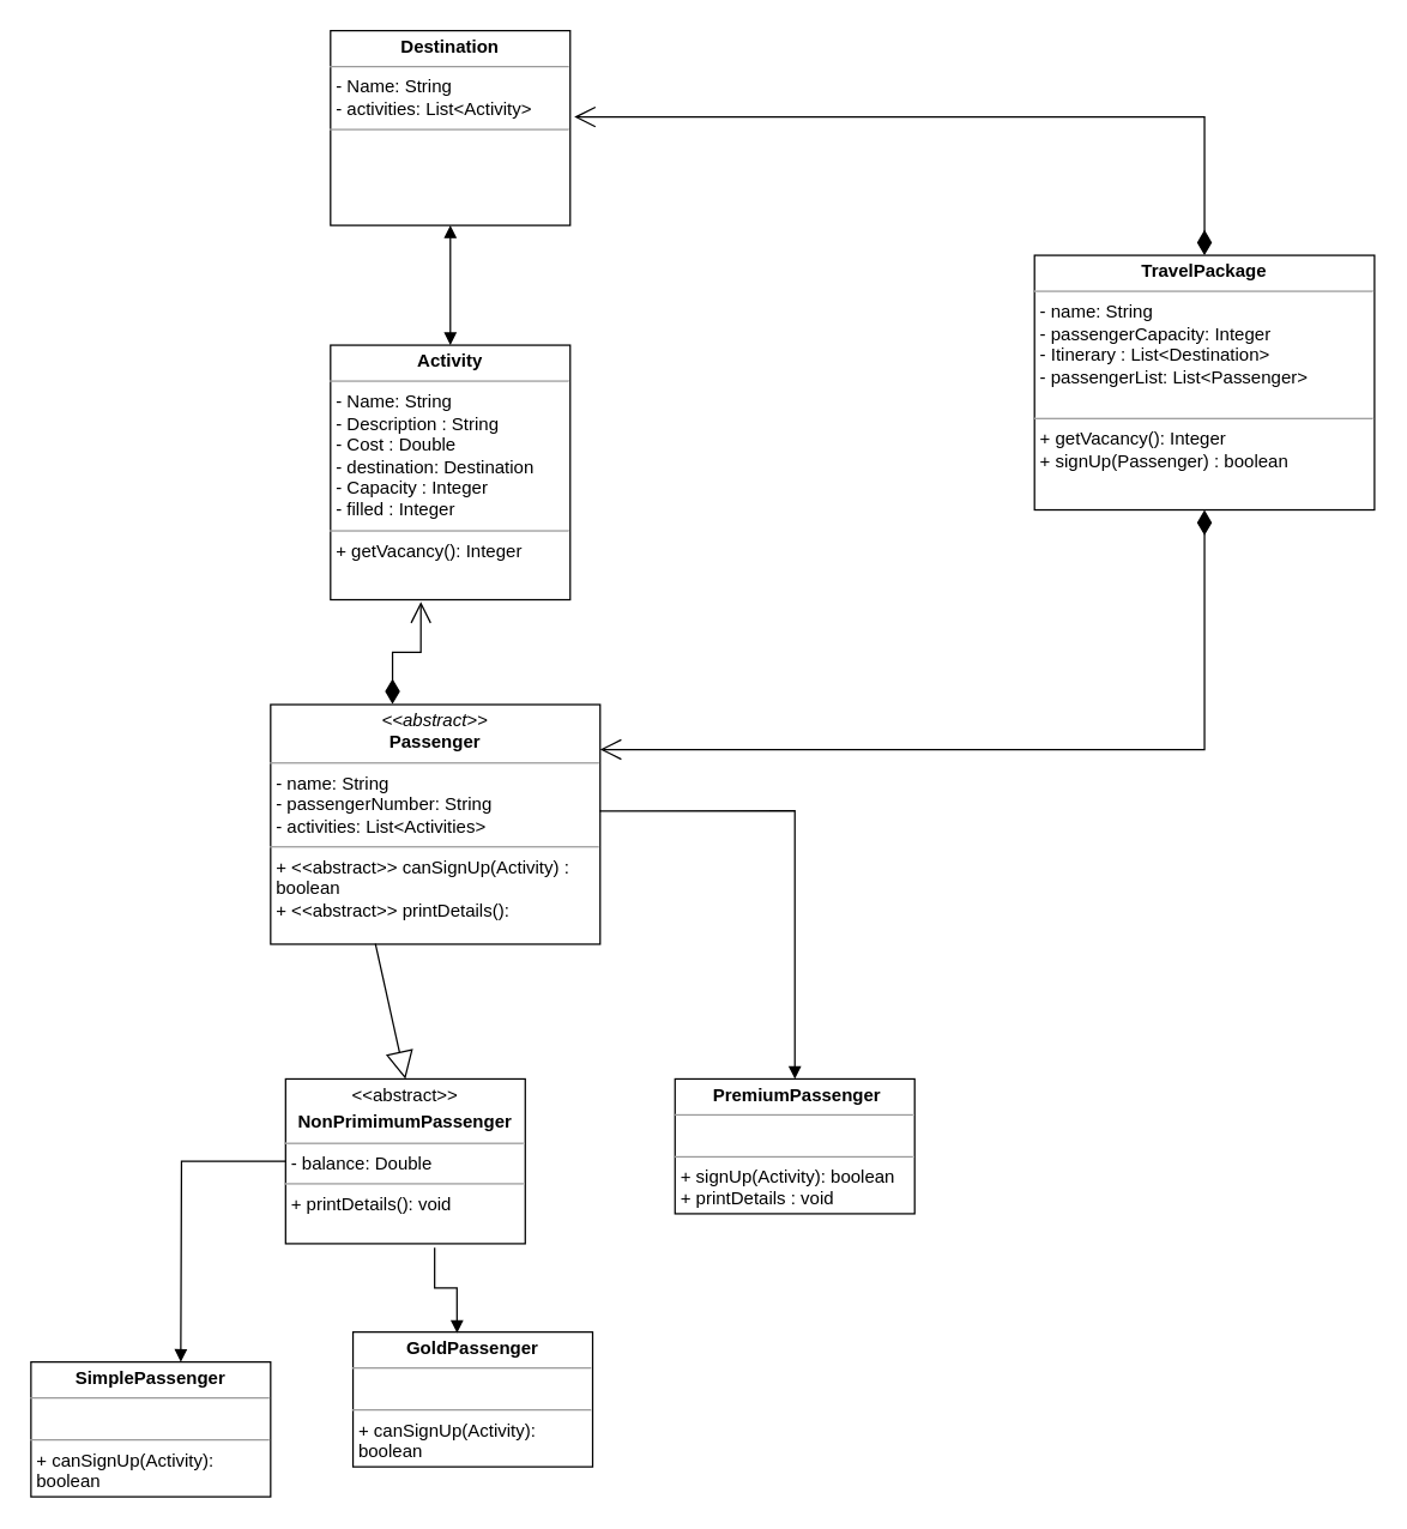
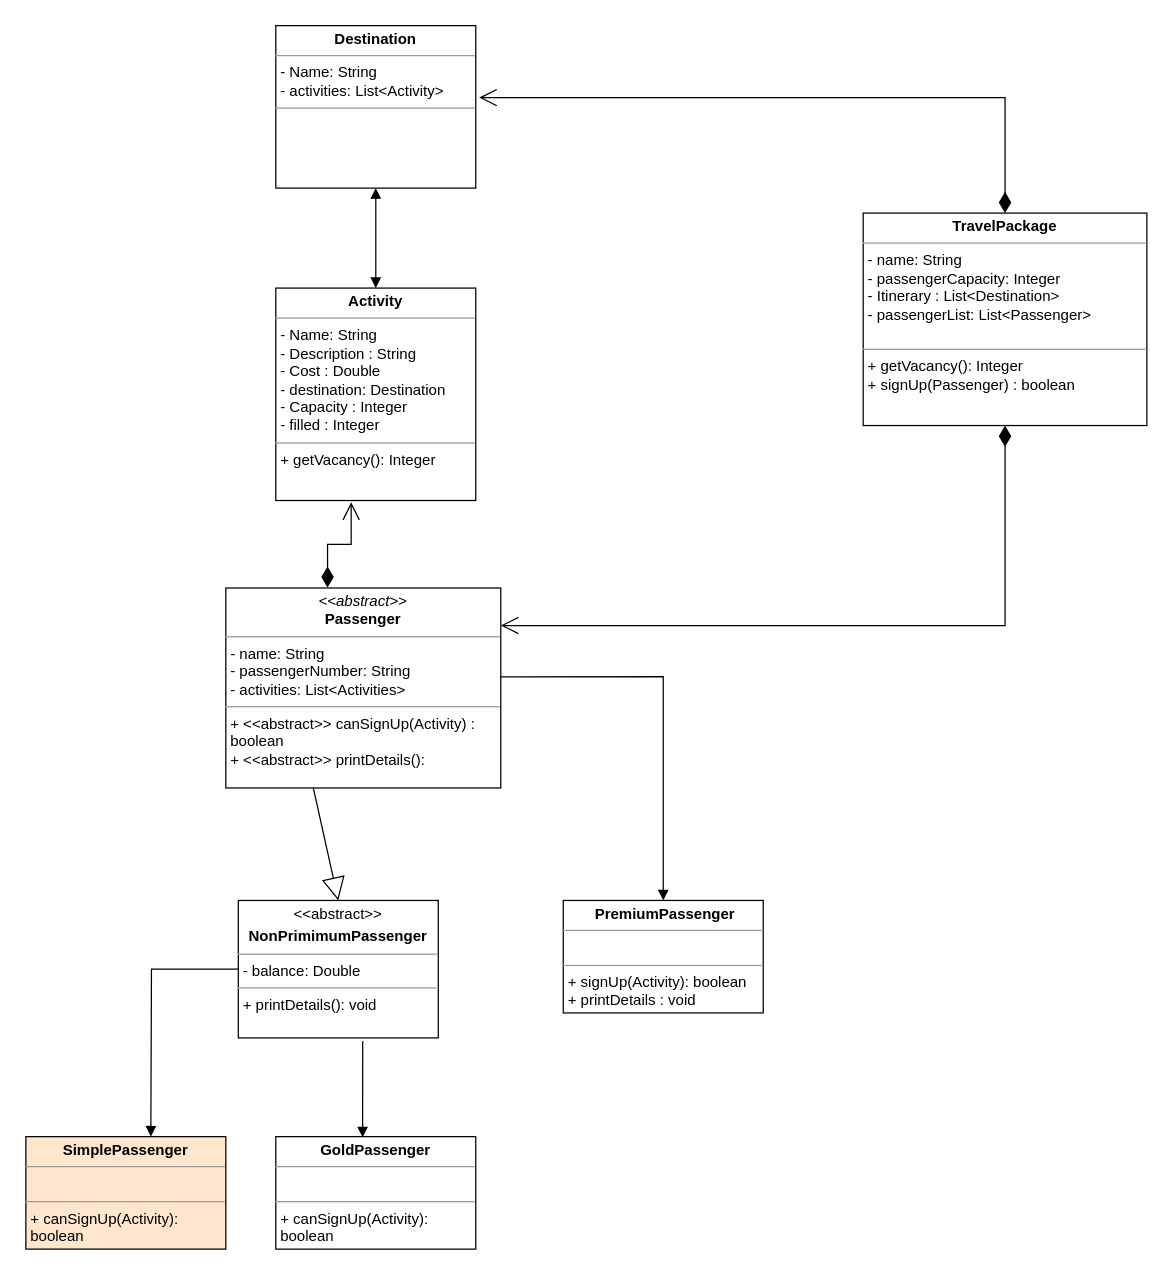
  <mxCell id="0" />
  <mxCell id="1" parent="0" />
  <mxCell id="2" value="&lt;p style=&quot;margin:0px;margin-top:4px;text-align:center;&quot;&gt;&lt;b&gt;Activity&lt;/b&gt;&lt;/p&gt;&lt;hr size=&quot;1&quot;&gt;&lt;p style=&quot;margin:0px;margin-left:4px;&quot;&gt;- Name: String&lt;/p&gt;&lt;p style=&quot;margin:0px;margin-left:4px;&quot;&gt;- Description : String&lt;/p&gt;&lt;p style=&quot;margin:0px;margin-left:4px;&quot;&gt;- Cost : Double&lt;/p&gt;&lt;p style=&quot;margin:0px;margin-left:4px;&quot;&gt;- destination: Destination&lt;/p&gt;&lt;p style=&quot;margin:0px;margin-left:4px;&quot;&gt;- Capacity : Integer&lt;/p&gt;&lt;p style=&quot;margin:0px;margin-left:4px;&quot;&gt;- filled : Integer&lt;/p&gt;&lt;hr size=&quot;1&quot;&gt;&lt;p style=&quot;margin:0px;margin-left:4px;&quot;&gt;+ getVacancy(): Integer&lt;/p&gt;" style="verticalAlign=top;align=left;overflow=fill;fontSize=12;fontFamily=Helvetica;html=1;whiteSpace=wrap;" parent="1" vertex="1"><mxGeometry x="220" y="230" width="160" height="170" as="geometry" /></mxCell>
  <mxCell id="3" value="&lt;p style=&quot;margin:0px;margin-top:4px;text-align:center;&quot;&gt;&lt;b&gt;Destination&lt;/b&gt;&lt;/p&gt;&lt;hr size=&quot;1&quot;&gt;&lt;p style=&quot;margin:0px;margin-left:4px;&quot;&gt;- Name: String&lt;/p&gt;&lt;p style=&quot;margin:0px;margin-left:4px;&quot;&gt;- activities: List&amp;lt;Activity&amp;gt;&lt;/p&gt;&lt;hr size=&quot;1&quot;&gt;&lt;p style=&quot;margin:0px;margin-left:4px;&quot;&gt;&lt;br&gt;&lt;/p&gt;" style="verticalAlign=top;align=left;overflow=fill;fontSize=12;fontFamily=Helvetica;html=1;whiteSpace=wrap;" parent="1" vertex="1"><mxGeometry x="220" y="20" width="160" height="130" as="geometry" /></mxCell>
  <mxCell id="4" value="&lt;p style=&quot;margin:0px;margin-top:4px;text-align:center;&quot;&gt;&lt;i&gt;&amp;lt;&amp;lt;abstract&amp;gt;&amp;gt;&lt;/i&gt;&lt;br&gt;&lt;b&gt;Passenger&lt;/b&gt;&lt;/p&gt;&lt;hr size=&quot;1&quot;&gt;&lt;p style=&quot;border-color: var(--border-color); margin: 0px 0px 0px 4px;&quot;&gt;- name: String&lt;/p&gt;&lt;p style=&quot;border-color: var(--border-color); margin: 0px 0px 0px 4px;&quot;&gt;- passengerNumber: String&lt;/p&gt;&lt;p style=&quot;border-color: var(--border-color); margin: 0px 0px 0px 4px;&quot;&gt;- activities: List&amp;lt;Activities&amp;gt;&amp;nbsp;&lt;/p&gt;&lt;hr size=&quot;1&quot;&gt;&lt;p style=&quot;margin:0px;margin-left:4px;&quot;&gt;+ &amp;lt;&amp;lt;abstract&amp;gt;&amp;gt; canSignUp(Activity) : boolean&lt;/p&gt;&lt;p style=&quot;margin:0px;margin-left:4px;&quot;&gt;+ &amp;lt;&amp;lt;abstract&amp;gt;&amp;gt; printDetails():&amp;nbsp;&lt;/p&gt;" style="verticalAlign=top;align=left;overflow=fill;fontSize=12;fontFamily=Helvetica;html=1;whiteSpace=wrap;" parent="1" vertex="1"><mxGeometry x="180" y="470" width="220" height="160" as="geometry" /></mxCell>
  <mxCell id="5" value="" style="endArrow=block;endFill=1;html=1;edgeStyle=orthogonalEdgeStyle;align=left;verticalAlign=top;rounded=0;exitX=0;exitY=0.5;exitDx=0;exitDy=0;" parent="1" source="14" edge="1"><mxGeometry x="-1" relative="1" as="geometry"><mxPoint x="240" y="689" as="sourcePoint" /><mxPoint x="120" y="909" as="targetPoint" /></mxGeometry></mxCell>
  <mxCell id="6" value="" style="endArrow=block;endFill=1;html=1;edgeStyle=orthogonalEdgeStyle;align=left;verticalAlign=top;rounded=0;exitX=0.998;exitY=0.444;exitDx=0;exitDy=0;exitPerimeter=0;" parent="1" source="4" target="9" edge="1"><mxGeometry x="-1" relative="1" as="geometry"><mxPoint x="280" y="680" as="sourcePoint" /><mxPoint x="530" y="720" as="targetPoint" /></mxGeometry></mxCell>
- <mxCell id="7" value="&lt;p style=&quot;margin:0px;margin-top:4px;text-align:center;&quot;&gt;&lt;b&gt;SimplePassenger&lt;/b&gt;&lt;/p&gt;&lt;hr size=&quot;1&quot;&gt;&lt;p style=&quot;margin:0px;margin-left:4px;&quot;&gt;&lt;br&gt;&lt;/p&gt;&lt;hr size=&quot;1&quot;&gt;&lt;p style=&quot;margin:0px;margin-left:4px;&quot;&gt;+ canSignUp(Activity): boolean&lt;/p&gt;" style="verticalAlign=top;align=left;overflow=fill;fontSize=12;fontFamily=Helvetica;html=1;whiteSpace=wrap;" parent="1" vertex="1"><mxGeometry x="20" y="909" width="160" height="90" as="geometry" /></mxCell>
- <mxCell id="8" value="&lt;p style=&quot;margin:0px;margin-top:4px;text-align:center;&quot;&gt;&lt;b&gt;GoldPassenger&lt;/b&gt;&lt;/p&gt;&lt;hr size=&quot;1&quot;&gt;&lt;p style=&quot;margin:0px;margin-left:4px;&quot;&gt;&lt;br&gt;&lt;/p&gt;&lt;hr size=&quot;1&quot;&gt;&lt;p style=&quot;border-color: var(--border-color); margin: 0px 0px 0px 4px;&quot;&gt;+ canSignUp(Activity): boolean&lt;/p&gt;&lt;p style=&quot;border-color: var(--border-color); margin: 0px 0px 0px 4px;&quot;&gt;&amp;nbsp;&lt;/p&gt;" style="verticalAlign=top;align=left;overflow=fill;fontSize=12;fontFamily=Helvetica;html=1;whiteSpace=wrap;" parent="1" vertex="1"><mxGeometry x="235" y="889" width="160" height="90" as="geometry" /></mxCell>
+ <mxCell id="7" value="&lt;p style=&quot;margin:0px;margin-top:4px;text-align:center;&quot;&gt;&lt;b&gt;SimplePassenger&lt;/b&gt;&lt;/p&gt;&lt;hr size=&quot;1&quot;&gt;&lt;p style=&quot;margin:0px;margin-left:4px;&quot;&gt;&lt;br&gt;&lt;/p&gt;&lt;hr size=&quot;1&quot;&gt;&lt;p style=&quot;margin:0px;margin-left:4px;&quot;&gt;+ canSignUp(Activity): boolean&lt;/p&gt;" style="verticalAlign=top;align=left;overflow=fill;fontSize=12;fontFamily=Helvetica;html=1;whiteSpace=wrap;fillColor=#ffe6cc;" parent="1" vertex="1"><mxGeometry x="20" y="909" width="160" height="90" as="geometry" /></mxCell>
+ <mxCell id="8" value="&lt;p style=&quot;margin:0px;margin-top:4px;text-align:center;&quot;&gt;&lt;b&gt;GoldPassenger&lt;/b&gt;&lt;/p&gt;&lt;hr size=&quot;1&quot;&gt;&lt;p style=&quot;margin:0px;margin-left:4px;&quot;&gt;&lt;br&gt;&lt;/p&gt;&lt;hr size=&quot;1&quot;&gt;&lt;p style=&quot;border-color: var(--border-color); margin: 0px 0px 0px 4px;&quot;&gt;+ canSignUp(Activity): boolean&lt;/p&gt;&lt;p style=&quot;border-color: var(--border-color); margin: 0px 0px 0px 4px;&quot;&gt;&amp;nbsp;&lt;/p&gt;" style="verticalAlign=top;align=left;overflow=fill;fontSize=12;fontFamily=Helvetica;html=1;whiteSpace=wrap;" parent="1" vertex="1"><mxGeometry x="220" y="909" width="160" height="90" as="geometry" /></mxCell>
  <mxCell id="9" value="&lt;p style=&quot;margin:0px;margin-top:4px;text-align:center;&quot;&gt;&lt;b&gt;&amp;nbsp;PremiumPassenger&lt;/b&gt;&lt;/p&gt;&lt;hr size=&quot;1&quot;&gt;&lt;p style=&quot;margin:0px;margin-left:4px;&quot;&gt;&lt;br&gt;&lt;/p&gt;&lt;hr size=&quot;1&quot;&gt;&lt;p style=&quot;margin:0px;margin-left:4px;&quot;&gt;+ signUp(Activity): boolean&lt;/p&gt;&lt;p style=&quot;margin:0px;margin-left:4px;&quot;&gt;+ printDetails : void&lt;/p&gt;" style="verticalAlign=top;align=left;overflow=fill;fontSize=12;fontFamily=Helvetica;html=1;whiteSpace=wrap;" parent="1" vertex="1"><mxGeometry x="450" y="720" width="160" height="90" as="geometry" /></mxCell>
  <mxCell id="10" value="&lt;p style=&quot;margin:0px;margin-top:4px;text-align:center;&quot;&gt;&lt;b&gt;TravelPackage&lt;/b&gt;&lt;/p&gt;&lt;hr size=&quot;1&quot;&gt;&lt;p style=&quot;margin:0px;margin-left:4px;&quot;&gt;- name: String&lt;/p&gt;&lt;p style=&quot;margin:0px;margin-left:4px;&quot;&gt;- passengerCapacity: Integer&lt;/p&gt;&lt;p style=&quot;margin:0px;margin-left:4px;&quot;&gt;- Itinerary : List&amp;lt;Destination&amp;gt;&lt;/p&gt;&lt;p style=&quot;margin:0px;margin-left:4px;&quot;&gt;- passengerList: List&amp;lt;Passenger&amp;gt;&amp;nbsp;&lt;/p&gt;&lt;p style=&quot;margin:0px;margin-left:4px;&quot;&gt;&lt;br&gt;&lt;/p&gt;&lt;hr size=&quot;1&quot;&gt;&lt;p style=&quot;margin:0px;margin-left:4px;&quot;&gt;+ getVacancy(): Integer&lt;/p&gt;&lt;p style=&quot;margin:0px;margin-left:4px;&quot;&gt;+ signUp(Passenger) : boolean&lt;/p&gt;" style="verticalAlign=top;align=left;overflow=fill;fontSize=12;fontFamily=Helvetica;html=1;whiteSpace=wrap;" parent="1" vertex="1"><mxGeometry x="690" y="170" width="227" height="170" as="geometry" /></mxCell>
  <mxCell id="11" value="" style="endArrow=open;html=1;endSize=12;startArrow=diamondThin;startSize=14;startFill=1;edgeStyle=orthogonalEdgeStyle;align=left;verticalAlign=bottom;rounded=0;entryX=1.017;entryY=0.443;entryDx=0;entryDy=0;entryPerimeter=0;exitX=0.5;exitY=0;exitDx=0;exitDy=0;" parent="1" source="10" target="3" edge="1"><mxGeometry x="-1" y="3" relative="1" as="geometry"><mxPoint x="640" y="150" as="sourcePoint" /><mxPoint x="303" y="291" as="targetPoint" /><Array as="points"><mxPoint x="804" y="78" /><mxPoint x="383" y="78" /></Array></mxGeometry></mxCell>
  <mxCell id="12" value="" style="endArrow=block;startArrow=block;endFill=1;startFill=1;html=1;rounded=0;exitX=0.5;exitY=1;exitDx=0;exitDy=0;entryX=0.5;entryY=0;entryDx=0;entryDy=0;" parent="1" source="3" target="2" edge="1"><mxGeometry width="160" relative="1" as="geometry"><mxPoint x="230" y="180" as="sourcePoint" /><mxPoint x="390" y="180" as="targetPoint" /><Array as="points" /></mxGeometry></mxCell>
  <mxCell id="13" value="" style="endArrow=open;html=1;endSize=12;startArrow=diamondThin;startSize=14;startFill=1;edgeStyle=orthogonalEdgeStyle;align=left;verticalAlign=bottom;rounded=0;exitX=0.5;exitY=1;exitDx=0;exitDy=0;" parent="1" source="10" target="4" edge="1"><mxGeometry x="-1" y="3" relative="1" as="geometry"><mxPoint x="803.5" y="340" as="sourcePoint" /><mxPoint x="450" y="500" as="targetPoint" /><Array as="points"><mxPoint x="804" y="500" /></Array></mxGeometry></mxCell>
  <mxCell id="14" value="&lt;p style=&quot;margin:0px;margin-top:4px;text-align:center;&quot;&gt;&amp;lt;&amp;lt;abstract&amp;gt;&amp;gt;&lt;/p&gt;&lt;p style=&quot;margin:0px;margin-top:4px;text-align:center;&quot;&gt;&lt;b&gt;NonPrimimumPassenger&lt;/b&gt;&lt;/p&gt;&lt;hr size=&quot;1&quot;&gt;&lt;p style=&quot;margin:0px;margin-left:4px;&quot;&gt;- balance: Double&lt;/p&gt;&lt;hr size=&quot;1&quot;&gt;&lt;p style=&quot;margin:0px;margin-left:4px;&quot;&gt;+ printDetails(): void&lt;br&gt;&lt;/p&gt;" style="verticalAlign=top;align=left;overflow=fill;fontSize=12;fontFamily=Helvetica;html=1;whiteSpace=wrap;" parent="1" vertex="1"><mxGeometry x="190" y="720" width="160" height="110" as="geometry" /></mxCell>
  <mxCell id="15" value="" style="endArrow=block;endFill=1;html=1;edgeStyle=orthogonalEdgeStyle;align=left;verticalAlign=top;rounded=0;exitX=0.622;exitY=1.024;exitDx=0;exitDy=0;exitPerimeter=0;entryX=0.434;entryY=0.007;entryDx=0;entryDy=0;entryPerimeter=0;" parent="1" source="14" target="8" edge="1"><mxGeometry x="-1" y="-32" relative="1" as="geometry"><mxPoint x="230" y="850" as="sourcePoint" /><mxPoint x="390" y="850" as="targetPoint" /><mxPoint x="-30" y="-22" as="offset" /></mxGeometry></mxCell>
  <mxCell id="16" value="" style="endArrow=block;endSize=16;endFill=0;html=1;rounded=0;exitX=0.318;exitY=0.998;exitDx=0;exitDy=0;exitPerimeter=0;" parent="1" source="4" edge="1"><mxGeometry width="160" relative="1" as="geometry"><mxPoint x="250" y="760" as="sourcePoint" /><mxPoint x="270" y="720" as="targetPoint" /></mxGeometry></mxCell>
  <mxCell id="17" value="" style="endArrow=open;html=1;endSize=12;startArrow=diamondThin;startSize=14;startFill=1;edgeStyle=orthogonalEdgeStyle;align=left;verticalAlign=bottom;rounded=0;exitX=0.37;exitY=-0.002;exitDx=0;exitDy=0;exitPerimeter=0;entryX=0.377;entryY=1.008;entryDx=0;entryDy=0;entryPerimeter=0;" parent="1" source="4" target="2" edge="1"><mxGeometry x="-1" y="3" relative="1" as="geometry"><mxPoint x="264" y="430" as="sourcePoint" /><mxPoint x="424" y="430" as="targetPoint" /></mxGeometry></mxCell>
